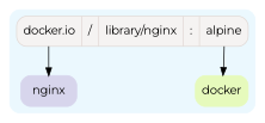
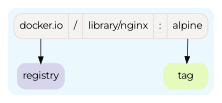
  digraph {
    fontname=Montserrat
    node [fontname=Montserrat shape=record style="rounded,filled"]
    edge [fontname=Montserrat]
    n1 [color="#e0d8d4" fillcolor="#f5f3f2" label="<f0>docker.io|/|<f1>library/nginx|:|<f2>alpine"]
-   registry [color="#d7d5ec" label=nginx]
-   n3 [color="#e6fabc" label=docker]
+   registry [color="#d7d5ec"]
+   n3 [color="#e6fabc" label=tag]
    subgraph cluster_1 {
      color="#ebf8fe"
      style="rounded,filled"
      n1
      registry
      n3
    }
    n1 -> registry [tailport=f0]
    n1 -> n3 [tailport=f2]
  }
